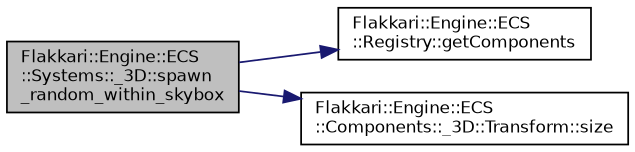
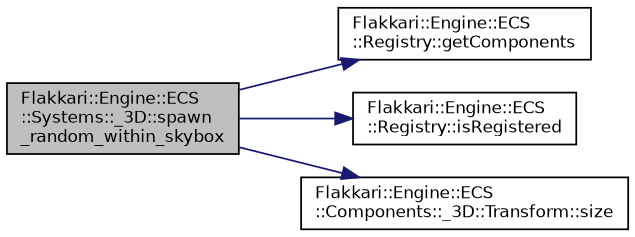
  digraph {
    rankdir=LR
    node [color=black fillcolor=white fontname=Helvetica fontsize=10 shape=record style=filled]
    edge [color=midnightblue fontname=Helvetica fontsize=10 labelfontname=Helvetica labelfontsize=10 style=solid]
    n1 [fillcolor=grey75 fontcolor=black height=0.2 label="Flakkari::Engine::ECS\l::Systems::_3D::spawn\l_random_within_skybox" width=0.4]
    n2 [height=0.2 label="Flakkari::Engine::ECS\l::Registry::getComponents" width=0.4]
+   n3 [height=0.2 label="Flakkari::Engine::ECS\l::Registry::isRegistered" width=0.4]
    n4 [height=0.2 label="Flakkari::Engine::ECS\l::Components::_3D::Transform::size" width=0.4]
    n1 -> n2
+   n1 -> n3
    n1 -> n4
  }
